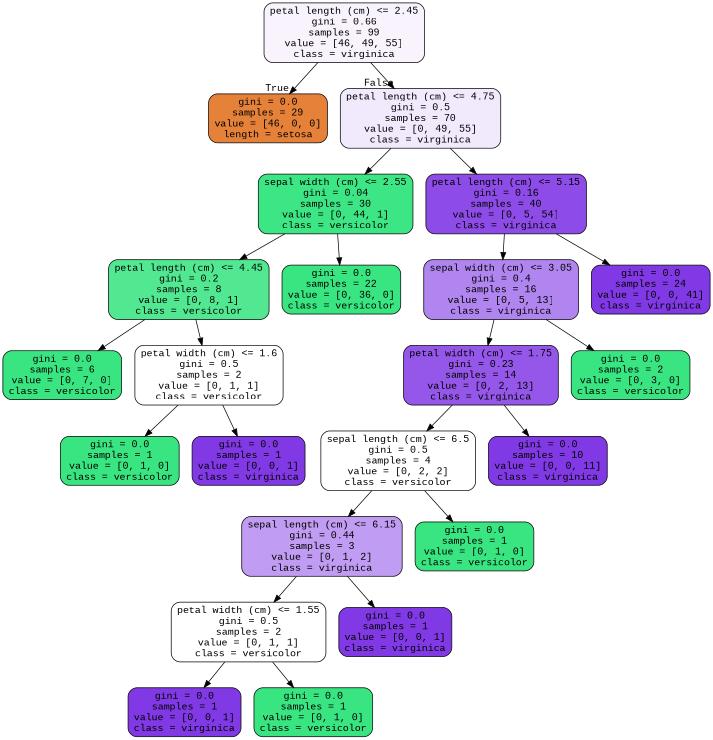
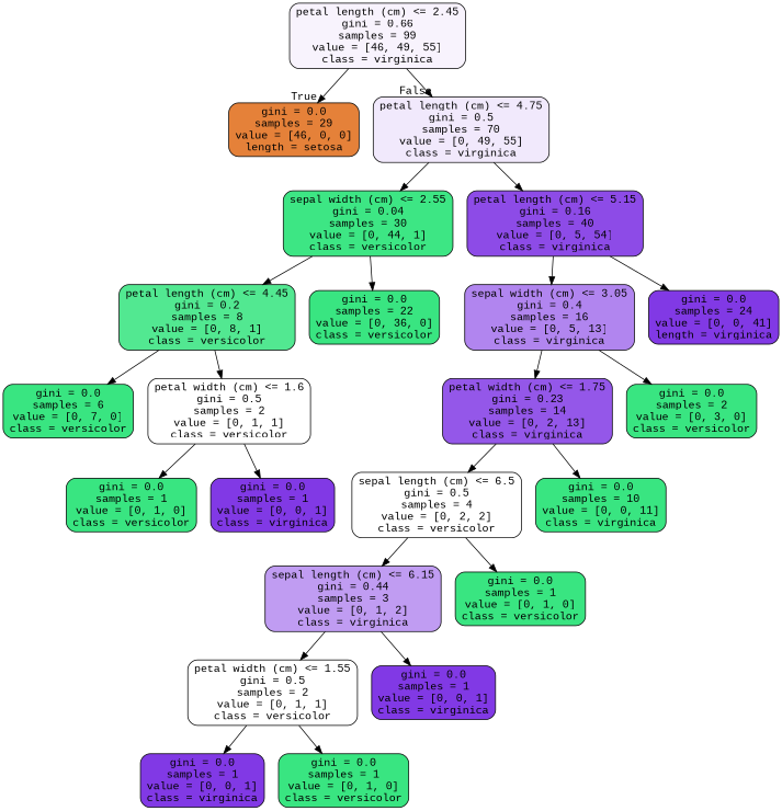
  digraph {
    fontname="Liberation Mono"
    node [color=black fillcolor="#39e581" fontname="Liberation Mono" shape=box style="filled, rounded"]
    edge [fontname="Liberation Mono"]
    n1 [fillcolor="#f8f3fd" label="petal length (cm) <= 2.45\ngini = 0.66\nsamples = 99\nvalue = [46, 49, 55]\nclass = virginica"]
    n2 [fillcolor="#e58139" label="gini = 0.0\nsamples = 29\nvalue = [46, 0, 0]\nlength = setosa"]
    n3 [fillcolor="#f1e9fc" label="petal length (cm) <= 4.75\ngini = 0.5\nsamples = 70\nvalue = [0, 49, 55]\nclass = virginica"]
    n4 [fillcolor="#3de684" label="sepal width (cm) <= 2.55\ngini = 0.04\nsamples = 30\nvalue = [0, 44, 1]\nclass = versicolor"]
    n5 [fillcolor="#8d4be7" label="petal length (cm) <= 5.15\ngini = 0.16\nsamples = 40\nvalue = [0, 5, 54]\nclass = virginica"]
    n6 [fillcolor="#52e891" label="petal length (cm) <= 4.45\ngini = 0.2\nsamples = 8\nvalue = [0, 8, 1]\nclass = versicolor"]
    n7 [label="gini = 0.0\nsamples = 22\nvalue = [0, 36, 0]\nclass = versicolor"]
    n8 [fillcolor="#b185ef" label="sepal width (cm) <= 3.05\ngini = 0.4\nsamples = 16\nvalue = [0, 5, 13]\nclass = virginica"]
-   n9 [fillcolor="#8139e5" label="gini = 0.0\nsamples = 24\nvalue = [0, 0, 41]\nclass = virginica"]
+   n9 [fillcolor="#8139e5" label="gini = 0.0\nsamples = 24\nvalue = [0, 0, 41]\nlength = virginica"]
    n10 [label="gini = 0.0\nsamples = 6\nvalue = [0, 7, 0]\nclass = versicolor"]
    n11 [fillcolor="#ffffff" label="petal width (cm) <= 1.6\ngini = 0.5\nsamples = 2\nvalue = [0, 1, 1]\nclass = versicolor"]
    n12 [label="gini = 0.0\nsamples = 1\nvalue = [0, 1, 0]\nclass = versicolor"]
    n13 [fillcolor="#8139e5" label="gini = 0.0\nsamples = 1\nvalue = [0, 0, 1]\nclass = virginica"]
    n14 [fillcolor="#9457e9" label="petal width (cm) <= 1.75\ngini = 0.23\nsamples = 14\nvalue = [0, 2, 13]\nclass = virginica"]
    n15 [label="gini = 0.0\nsamples = 2\nvalue = [0, 3, 0]\nclass = versicolor"]
    n16 [fillcolor="#ffffff" label="sepal length (cm) <= 6.5\ngini = 0.5\nsamples = 4\nvalue = [0, 2, 2]\nclass = versicolor"]
-   n17 [fillcolor="#8139e5" label="gini = 0.0\nsamples = 10\nvalue = [0, 0, 11]\nclass = virginica"]
+   n17 [label="gini = 0.0\nsamples = 10\nvalue = [0, 0, 11]\nclass = virginica"]
    n18 [fillcolor="#c09cf2" label="sepal length (cm) <= 6.15\ngini = 0.44\nsamples = 3\nvalue = [0, 1, 2]\nclass = virginica"]
    n19 [label="gini = 0.0\nsamples = 1\nvalue = [0, 1, 0]\nclass = versicolor"]
    n20 [fillcolor="#ffffff" label="petal width (cm) <= 1.55\ngini = 0.5\nsamples = 2\nvalue = [0, 1, 1]\nclass = versicolor"]
    n21 [fillcolor="#8139e5" label="gini = 0.0\nsamples = 1\nvalue = [0, 0, 1]\nclass = virginica"]
    n22 [fillcolor="#8139e5" label="gini = 0.0\nsamples = 1\nvalue = [0, 0, 1]\nclass = virginica"]
    n23 [label="gini = 0.0\nsamples = 1\nvalue = [0, 1, 0]\nclass = versicolor"]
    n1 -> n2 [headlabel=True labelangle=45 labeldistance=2.5]
    n1 -> n3 [headlabel=False labelangle=-45 labeldistance=2.5]
    n3 -> n4
    n3 -> n5
    n4 -> n6
    n4 -> n7
    n5 -> n8
    n5 -> n9
    n6 -> n10
    n6 -> n11
    n8 -> n14
    n8 -> n15
    n11 -> n12
    n11 -> n13
    n14 -> n16
    n14 -> n17
    n16 -> n18
    n16 -> n19
    n18 -> n20
    n18 -> n21
    n20 -> n22
    n20 -> n23
  }
